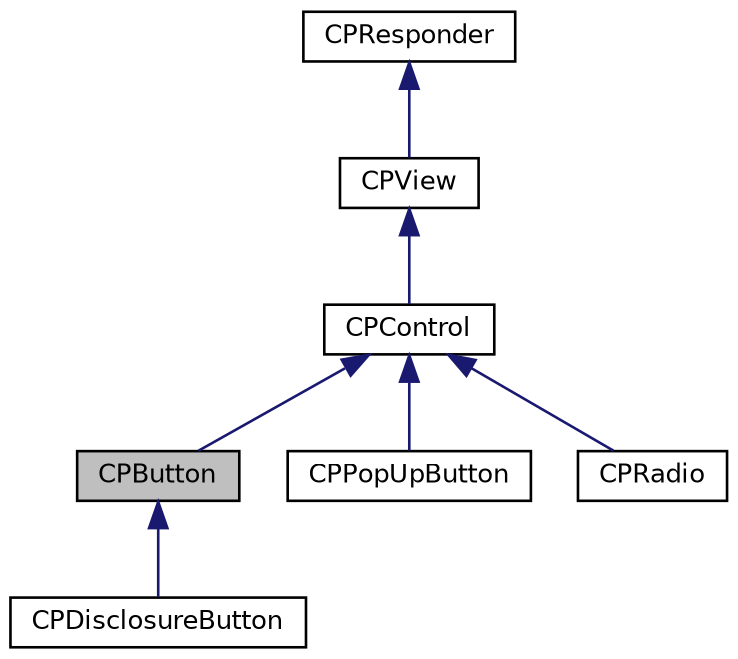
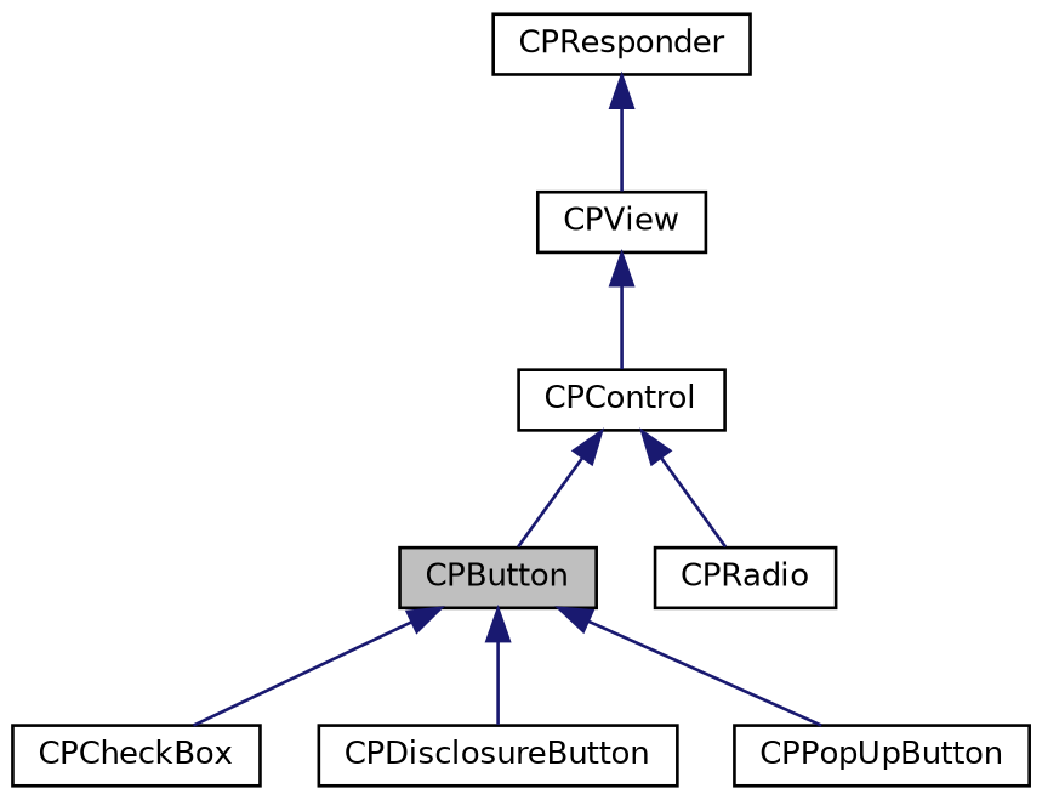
  digraph {
    node [color=black fillcolor=white fontname=Helvetica fontsize=10 shape=record style=filled]
    edge [color=midnightblue dir=back fontname=Helvetica fontsize=10 labelfontname=Helvetica labelfontsize=10 style=solid]
    n1 [fillcolor=grey75 fontcolor=black height=0.2 label=CPButton width=0.4]
+   n2 [height=0.2 label=CPCheckBox width=0.4]
    n3 [height=0.2 label=CPDisclosureButton width=0.4]
    n4 [height=0.2 label=CPPopUpButton width=0.4]
    n5 [height=0.2 label=CPRadio width=0.4]
    n6 [height=0.2 label=CPControl width=0.4]
    n7 [height=0.2 label=CPView width=0.4]
    n8 [height=0.2 label=CPResponder width=0.4]
+   n1 -> n2
    n1 -> n3
-   n6 -> n4
+   n1 -> n4
    n6 -> n1
    n6 -> n5
    n7 -> n6
    n8 -> n7
  }
